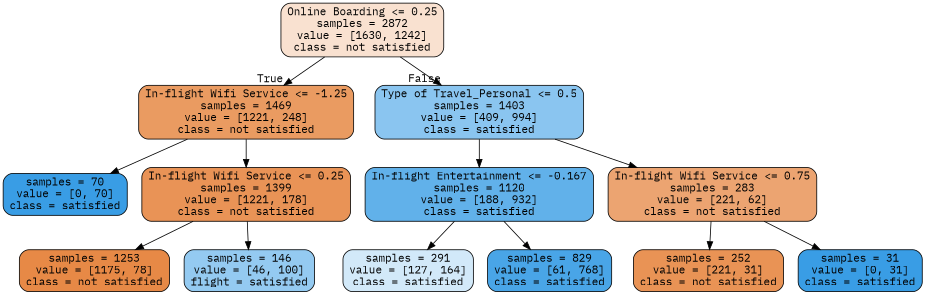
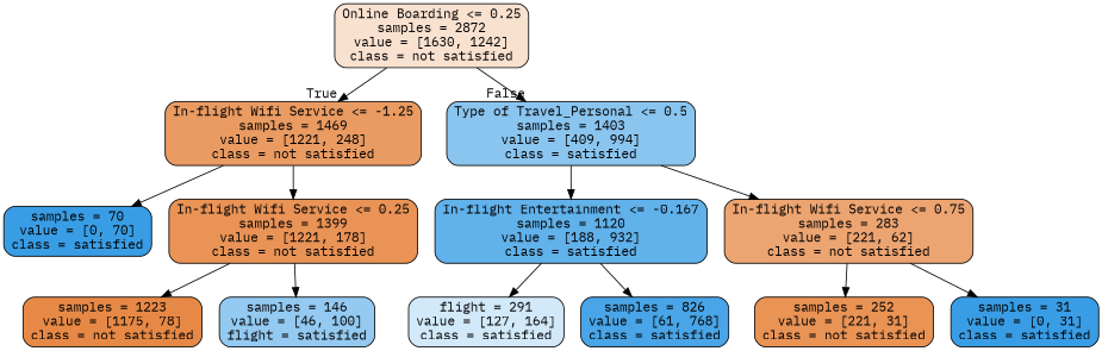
  digraph {
    fontname="IBM Plex Mono"
    node [color=black fillcolor="#399de5" fontname="IBM Plex Mono" shape=box style="filled, rounded"]
    edge [fontname="IBM Plex Mono"]
    n1 [fillcolor="#f9e1d0" label="Online Boarding <= 0.25\nsamples = 2872\nvalue = [1630, 1242]\nclass = not satisfied"]
    n2 [fillcolor="#ea9b61" label="In-flight Wifi Service <= -1.25\nsamples = 1469\nvalue = [1221, 248]\nclass = not satisfied"]
    n3 [fillcolor="#8ac5f0" label="Type of Travel_Personal <= 0.5\nsamples = 1403\nvalue = [409, 994]\nclass = satisfied"]
    n4 [label="samples = 70\nvalue = [0, 70]\nclass = satisfied"]
    n5 [fillcolor="#e99356" label="In-flight Wifi Service <= 0.25\nsamples = 1399\nvalue = [1221, 178]\nclass = not satisfied"]
    n6 [fillcolor="#61b1ea" label="In-flight Entertainment <= -0.167\nsamples = 1120\nvalue = [188, 932]\nclass = satisfied"]
    n7 [fillcolor="#eca471" label="In-flight Wifi Service <= 0.75\nsamples = 283\nvalue = [221, 62]\nclass = not satisfied"]
-   n8 [fillcolor="#e78946" label="samples = 1253\nvalue = [1175, 78]\nclass = not satisfied"]
+   n8 [fillcolor="#e78946" label="samples = 1223\nvalue = [1175, 78]\nclass = not satisfied"]
    n9 [fillcolor="#94caf1" label="samples = 146\nvalue = [46, 100]\nflight = satisfied"]
-   n10 [fillcolor="#d2e9f9" label="samples = 291\nvalue = [127, 164]\nclass = satisfied"]
-   n11 [fillcolor="#49a5e7" label="samples = 829\nvalue = [61, 768]\nclass = satisfied"]
+   n10 [fillcolor="#d2e9f9" label="flight = 291\nvalue = [127, 164]\nclass = satisfied"]
+   n11 [fillcolor="#49a5e7" label="samples = 826\nvalue = [61, 768]\nclass = satisfied"]
    n12 [fillcolor="#e99355" label="samples = 252\nvalue = [221, 31]\nclass = not satisfied"]
    n13 [label="samples = 31\nvalue = [0, 31]\nclass = satisfied"]
    n1 -> n2 [headlabel=True labelangle=45 labeldistance=2.5]
    n1 -> n3 [headlabel=False labelangle=-45 labeldistance=2.5]
    n2 -> n4
    n2 -> n5
    n3 -> n6
    n3 -> n7
    n5 -> n8
    n5 -> n9
    n6 -> n10
    n6 -> n11
    n7 -> n12
    n7 -> n13
  }
